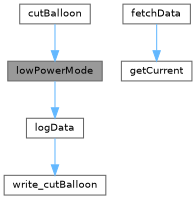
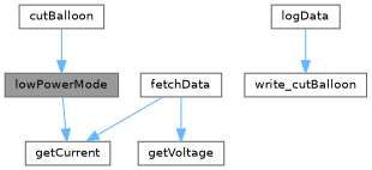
  digraph {
    rankdir=TB
    node [color=grey40 fillcolor=white fontname=Helvetica fontsize=10 shape=box style=filled]
    edge [color=steelblue1 fontname=Helvetica fontsize=10 labelfontname=Helvetica labelfontsize=10 style=solid]
    n1 [color=gray40 fillcolor=grey60 fontcolor=black height=0.2 label=lowPowerMode width=0.4]
    n2 [height=0.2 label=logData width=0.4]
    n3 [height=0.2 label=cutBalloon width=0.4]
    n4 [height=0.2 label=write_cutBalloon width=0.4]
    n5 [height=0.2 label=fetchData width=0.4]
    n6 [height=0.2 label=getCurrent width=0.4]
-   n1 -> n2
+   n7 [height=0.2 label=getVoltage width=0.4]
+   n1 -> n6
    n2 -> n4
    n3 -> n1
    n5 -> n6
+   n5 -> n7
  }
